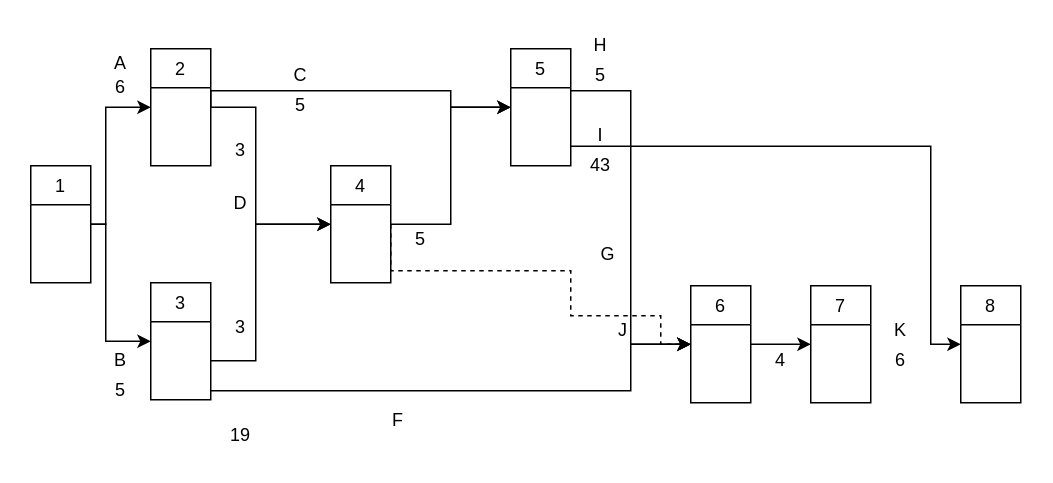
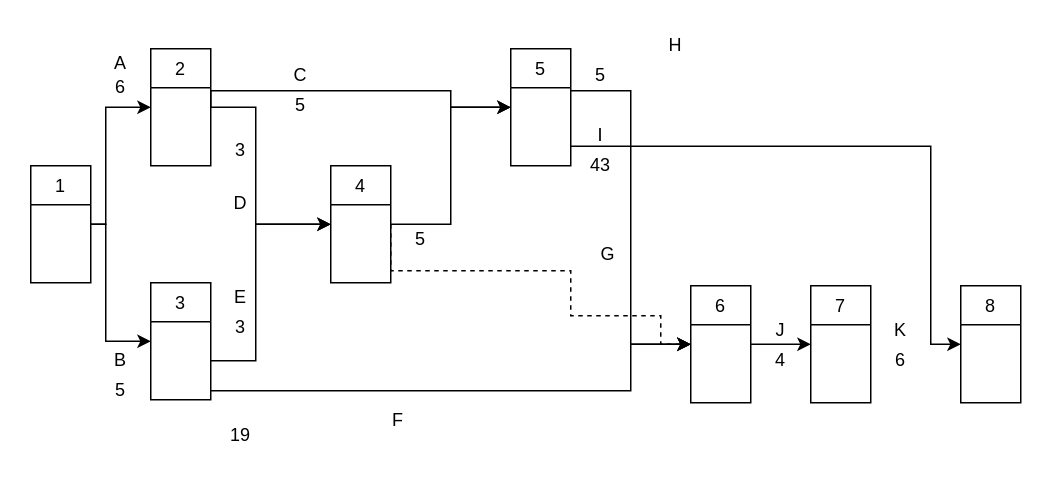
  <mxCell id="0" />
  <mxCell id="1" parent="0" />
  <mxCell id="2" style="edgeStyle=orthogonalEdgeStyle;rounded=0;orthogonalLoop=1;jettySize=auto;html=1;entryX=0;entryY=0.5;entryDx=0;entryDy=0;" parent="1" source="3" target="27" edge="1"><mxGeometry relative="1" as="geometry"><Array as="points"><mxPoint x="70" y="149" /><mxPoint x="70" y="227" /></Array></mxGeometry></mxCell>
  <mxCell id="3" value="1" style="swimlane;fontStyle=0;childLayout=stackLayout;horizontal=1;startSize=26;fillColor=none;horizontalStack=0;resizeParent=1;resizeParentMax=0;resizeLast=0;collapsible=1;marginBottom=0;" parent="1" vertex="1"><mxGeometry x="20" y="110" width="40" height="78" as="geometry" /></mxCell>
  <mxCell id="4" value=" " style="text;strokeColor=none;fillColor=none;align=left;verticalAlign=top;spacingLeft=4;spacingRight=4;overflow=hidden;rotatable=0;points=[[0,0.5],[1,0.5]];portConstraint=eastwest;" parent="3" vertex="1"><mxGeometry y="26" width="40" height="26" as="geometry" /></mxCell>
  <mxCell id="5" value=" " style="text;strokeColor=none;fillColor=none;align=left;verticalAlign=top;spacingLeft=4;spacingRight=4;overflow=hidden;rotatable=0;points=[[0,0.5],[1,0.5]];portConstraint=eastwest;" parent="3" vertex="1"><mxGeometry y="52" width="40" height="26" as="geometry" /></mxCell>
  <mxCell id="6" style="edgeStyle=orthogonalEdgeStyle;rounded=0;orthogonalLoop=1;jettySize=auto;html=1;entryX=0;entryY=0.5;entryDx=0;entryDy=0;" parent="1" source="4" target="24" edge="1"><mxGeometry relative="1" as="geometry"><Array as="points"><mxPoint x="70" y="149" /><mxPoint x="70" y="71" /></Array></mxGeometry></mxCell>
  <mxCell id="7" style="edgeStyle=orthogonalEdgeStyle;rounded=0;orthogonalLoop=1;jettySize=auto;html=1;entryX=0;entryY=0.5;entryDx=0;entryDy=0;" parent="1" source="23" target="31" edge="1"><mxGeometry relative="1" as="geometry"><Array as="points"><mxPoint x="170" y="71" /><mxPoint x="170" y="149" /></Array></mxGeometry></mxCell>
  <mxCell id="8" style="edgeStyle=orthogonalEdgeStyle;rounded=0;orthogonalLoop=1;jettySize=auto;html=1;entryX=0;entryY=0.5;entryDx=0;entryDy=0;" parent="1" source="26" target="31" edge="1"><mxGeometry relative="1" as="geometry"><Array as="points"><mxPoint x="170" y="240" /><mxPoint x="170" y="149" /></Array></mxGeometry></mxCell>
  <mxCell id="9" style="edgeStyle=orthogonalEdgeStyle;rounded=0;orthogonalLoop=1;jettySize=auto;html=1;entryX=0;entryY=0.5;entryDx=0;entryDy=0;" parent="1" source="26" target="37" edge="1"><mxGeometry relative="1" as="geometry"><Array as="points"><mxPoint x="420" y="260" /><mxPoint x="420" y="229" /></Array></mxGeometry></mxCell>
  <mxCell id="10" value="B" style="text;html=1;strokeColor=none;fillColor=none;align=center;verticalAlign=middle;whiteSpace=wrap;rounded=0;" parent="1" vertex="1"><mxGeometry x="60" y="230" width="40" height="20" as="geometry" /></mxCell>
  <mxCell id="11" value="А" style="text;html=1;strokeColor=none;fillColor=none;align=center;verticalAlign=middle;whiteSpace=wrap;rounded=0;" parent="1" vertex="1"><mxGeometry x="60" y="32" width="40" height="20" as="geometry" /></mxCell>
  <mxCell id="12" value="D" style="text;html=1;strokeColor=none;fillColor=none;align=center;verticalAlign=middle;whiteSpace=wrap;rounded=0;" parent="1" vertex="1"><mxGeometry x="140" y="125" width="40" height="20" as="geometry" /></mxCell>
+ <mxCell id="13" value="E" style="text;html=1;strokeColor=none;fillColor=none;align=center;verticalAlign=middle;whiteSpace=wrap;rounded=0;" parent="1" vertex="1"><mxGeometry x="140" y="188" width="40" height="20" as="geometry" /></mxCell>
  <mxCell id="14" value="С" style="text;html=1;strokeColor=none;fillColor=none;align=center;verticalAlign=middle;whiteSpace=wrap;rounded=0;" parent="1" vertex="1"><mxGeometry x="180" y="40" width="40" height="20" as="geometry" /></mxCell>
  <mxCell id="15" value="G" style="text;html=1;strokeColor=none;fillColor=none;align=center;verticalAlign=middle;whiteSpace=wrap;rounded=0;" parent="1" vertex="1"><mxGeometry x="385" y="159" width="40" height="20" as="geometry" /></mxCell>
  <mxCell id="16" style="edgeStyle=orthogonalEdgeStyle;rounded=0;orthogonalLoop=1;jettySize=auto;html=1;entryX=0;entryY=0.5;entryDx=0;entryDy=0;" parent="1" source="51" target="37" edge="1"><mxGeometry relative="1" as="geometry"><Array as="points"><mxPoint x="420" y="60" /><mxPoint x="420" y="229" /></Array></mxGeometry></mxCell>
- <mxCell id="17" value="H" style="text;html=1;strokeColor=none;fillColor=none;align=center;verticalAlign=middle;whiteSpace=wrap;rounded=0;" parent="1" vertex="1"><mxGeometry x="380" y="20" width="40" height="20" as="geometry" /></mxCell>
+ <mxCell id="17" value="H" style="text;html=1;strokeColor=none;fillColor=none;align=center;verticalAlign=middle;whiteSpace=wrap;rounded=0;" parent="1" vertex="1"><mxGeometry x="430" y="20" width="40" height="20" as="geometry" /></mxCell>
  <mxCell id="18" value="I" style="text;html=1;strokeColor=none;fillColor=none;align=center;verticalAlign=middle;whiteSpace=wrap;rounded=0;" parent="1" vertex="1"><mxGeometry x="380" y="80" width="40" height="20" as="geometry" /></mxCell>
  <mxCell id="19" value="F" style="text;html=1;strokeColor=none;fillColor=none;align=center;verticalAlign=middle;whiteSpace=wrap;rounded=0;" parent="1" vertex="1"><mxGeometry x="245" y="270" width="40" height="20" as="geometry" /></mxCell>
  <mxCell id="20" value="" style="edgeStyle=orthogonalEdgeStyle;rounded=0;orthogonalLoop=1;jettySize=auto;html=1;" parent="1" source="37" target="34" edge="1"><mxGeometry relative="1" as="geometry" /></mxCell>
- <mxCell id="21" value="J" style="text;html=1;strokeColor=none;fillColor=none;align=center;verticalAlign=middle;whiteSpace=wrap;rounded=0;" parent="1" vertex="1"><mxGeometry x="395" y="210" width="40" height="20" as="geometry" /></mxCell>
+ <mxCell id="21" value="J" style="text;html=1;strokeColor=none;fillColor=none;align=center;verticalAlign=middle;whiteSpace=wrap;rounded=0;" parent="1" vertex="1"><mxGeometry x="500" y="210" width="40" height="20" as="geometry" /></mxCell>
  <mxCell id="22" value="K" style="text;html=1;strokeColor=none;fillColor=none;align=center;verticalAlign=middle;whiteSpace=wrap;rounded=0;" parent="1" vertex="1"><mxGeometry x="580" y="210" width="40" height="20" as="geometry" /></mxCell>
  <mxCell id="23" value="2" style="swimlane;fontStyle=0;childLayout=stackLayout;horizontal=1;startSize=26;fillColor=none;horizontalStack=0;resizeParent=1;resizeParentMax=0;resizeLast=0;collapsible=1;marginBottom=0;" parent="1" vertex="1"><mxGeometry x="100" y="32" width="40" height="78" as="geometry" /></mxCell>
  <mxCell id="24" value=" " style="text;strokeColor=none;fillColor=none;align=left;verticalAlign=top;spacingLeft=4;spacingRight=4;overflow=hidden;rotatable=0;points=[[0,0.5],[1,0.5]];portConstraint=eastwest;" parent="23" vertex="1"><mxGeometry y="26" width="40" height="26" as="geometry" /></mxCell>
  <mxCell id="25" value=" " style="text;strokeColor=none;fillColor=none;align=left;verticalAlign=top;spacingLeft=4;spacingRight=4;overflow=hidden;rotatable=0;points=[[0,0.5],[1,0.5]];portConstraint=eastwest;" parent="23" vertex="1"><mxGeometry y="52" width="40" height="26" as="geometry" /></mxCell>
  <mxCell id="26" value="3" style="swimlane;fontStyle=0;childLayout=stackLayout;horizontal=1;startSize=26;fillColor=none;horizontalStack=0;resizeParent=1;resizeParentMax=0;resizeLast=0;collapsible=1;marginBottom=0;" parent="1" vertex="1"><mxGeometry x="100" y="188" width="40" height="78" as="geometry" /></mxCell>
  <mxCell id="27" value=" " style="text;strokeColor=none;fillColor=none;align=left;verticalAlign=top;spacingLeft=4;spacingRight=4;overflow=hidden;rotatable=0;points=[[0,0.5],[1,0.5]];portConstraint=eastwest;" parent="26" vertex="1"><mxGeometry y="26" width="40" height="26" as="geometry" /></mxCell>
  <mxCell id="28" value=" " style="text;strokeColor=none;fillColor=none;align=left;verticalAlign=top;spacingLeft=4;spacingRight=4;overflow=hidden;rotatable=0;points=[[0,0.5],[1,0.5]];portConstraint=eastwest;" parent="26" vertex="1"><mxGeometry y="52" width="40" height="26" as="geometry" /></mxCell>
  <mxCell id="29" style="edgeStyle=orthogonalEdgeStyle;rounded=0;orthogonalLoop=1;jettySize=auto;html=1;entryX=0;entryY=0.5;entryDx=0;entryDy=0;" edge="1" parent="1" source="30" target="52"><mxGeometry relative="1" as="geometry"><Array as="points"><mxPoint x="300" y="149" /><mxPoint x="300" y="71" /></Array></mxGeometry></mxCell>
  <mxCell id="30" value="4" style="swimlane;fontStyle=0;childLayout=stackLayout;horizontal=1;startSize=26;fillColor=none;horizontalStack=0;resizeParent=1;resizeParentMax=0;resizeLast=0;collapsible=1;marginBottom=0;" parent="1" vertex="1"><mxGeometry x="220" y="110" width="40" height="78" as="geometry" /></mxCell>
  <mxCell id="31" value=" " style="text;strokeColor=none;fillColor=none;align=left;verticalAlign=top;spacingLeft=4;spacingRight=4;overflow=hidden;rotatable=0;points=[[0,0.5],[1,0.5]];portConstraint=eastwest;" parent="30" vertex="1"><mxGeometry y="26" width="40" height="26" as="geometry" /></mxCell>
  <mxCell id="32" value=" " style="text;strokeColor=none;fillColor=none;align=left;verticalAlign=top;spacingLeft=4;spacingRight=4;overflow=hidden;rotatable=0;points=[[0,0.5],[1,0.5]];portConstraint=eastwest;" parent="30" vertex="1"><mxGeometry y="52" width="40" height="26" as="geometry" /></mxCell>
  <mxCell id="33" value="7" style="swimlane;fontStyle=0;childLayout=stackLayout;horizontal=1;startSize=26;fillColor=none;horizontalStack=0;resizeParent=1;resizeParentMax=0;resizeLast=0;collapsible=1;marginBottom=0;" parent="1" vertex="1"><mxGeometry x="540" y="190" width="40" height="78" as="geometry" /></mxCell>
  <mxCell id="34" value=" " style="text;strokeColor=none;fillColor=none;align=left;verticalAlign=top;spacingLeft=4;spacingRight=4;overflow=hidden;rotatable=0;points=[[0,0.5],[1,0.5]];portConstraint=eastwest;" parent="33" vertex="1"><mxGeometry y="26" width="40" height="26" as="geometry" /></mxCell>
  <mxCell id="35" value=" " style="text;strokeColor=none;fillColor=none;align=left;verticalAlign=top;spacingLeft=4;spacingRight=4;overflow=hidden;rotatable=0;points=[[0,0.5],[1,0.5]];portConstraint=eastwest;" parent="33" vertex="1"><mxGeometry y="52" width="40" height="26" as="geometry" /></mxCell>
  <mxCell id="36" value="6" style="swimlane;fontStyle=0;childLayout=stackLayout;horizontal=1;startSize=26;fillColor=none;horizontalStack=0;resizeParent=1;resizeParentMax=0;resizeLast=0;collapsible=1;marginBottom=0;" parent="1" vertex="1"><mxGeometry x="460" y="190" width="40" height="78" as="geometry" /></mxCell>
  <mxCell id="37" value=" " style="text;strokeColor=none;fillColor=none;align=left;verticalAlign=top;spacingLeft=4;spacingRight=4;overflow=hidden;rotatable=0;points=[[0,0.5],[1,0.5]];portConstraint=eastwest;" parent="36" vertex="1"><mxGeometry y="26" width="40" height="26" as="geometry" /></mxCell>
  <mxCell id="38" value=" " style="text;strokeColor=none;fillColor=none;align=left;verticalAlign=top;spacingLeft=4;spacingRight=4;overflow=hidden;rotatable=0;points=[[0,0.5],[1,0.5]];portConstraint=eastwest;" parent="36" vertex="1"><mxGeometry y="52" width="40" height="26" as="geometry" /></mxCell>
  <mxCell id="39" value="6" style="text;html=1;strokeColor=none;fillColor=none;align=center;verticalAlign=middle;whiteSpace=wrap;rounded=0;" parent="1" vertex="1"><mxGeometry x="580" y="230" width="40" height="20" as="geometry" /></mxCell>
  <mxCell id="40" value="4" style="text;html=1;strokeColor=none;fillColor=none;align=center;verticalAlign=middle;whiteSpace=wrap;rounded=0;" parent="1" vertex="1"><mxGeometry x="500" y="230" width="40" height="20" as="geometry" /></mxCell>
  <mxCell id="41" value="19" style="text;html=1;strokeColor=none;fillColor=none;align=center;verticalAlign=middle;whiteSpace=wrap;rounded=0;" parent="1" vertex="1"><mxGeometry x="140" y="280" width="40" height="20" as="geometry" /></mxCell>
  <mxCell id="42" value="5" style="text;html=1;strokeColor=none;fillColor=none;align=center;verticalAlign=middle;whiteSpace=wrap;rounded=0;" parent="1" vertex="1"><mxGeometry x="60" y="250" width="40" height="20" as="geometry" /></mxCell>
  <mxCell id="43" value="6" style="text;html=1;strokeColor=none;fillColor=none;align=center;verticalAlign=middle;whiteSpace=wrap;rounded=0;" parent="1" vertex="1"><mxGeometry x="60" y="48" width="40" height="20" as="geometry" /></mxCell>
  <mxCell id="44" value="5" style="text;html=1;strokeColor=none;fillColor=none;align=center;verticalAlign=middle;whiteSpace=wrap;rounded=0;" parent="1" vertex="1"><mxGeometry x="180" y="60" width="40" height="20" as="geometry" /></mxCell>
  <mxCell id="45" value="3" style="text;html=1;strokeColor=none;fillColor=none;align=center;verticalAlign=middle;whiteSpace=wrap;rounded=0;" parent="1" vertex="1"><mxGeometry x="140" y="90" width="40" height="20" as="geometry" /></mxCell>
  <mxCell id="46" value="3" style="text;html=1;strokeColor=none;fillColor=none;align=center;verticalAlign=middle;whiteSpace=wrap;rounded=0;" parent="1" vertex="1"><mxGeometry x="140" y="208" width="40" height="20" as="geometry" /></mxCell>
  <mxCell id="47" style="edgeStyle=orthogonalEdgeStyle;rounded=0;orthogonalLoop=1;jettySize=auto;html=1;exitX=0;exitY=0;exitDx=0;exitDy=0;entryX=0;entryY=0.5;entryDx=0;entryDy=0;dashed=1;" edge="1" parent="1" source="48" target="37"><mxGeometry relative="1" as="geometry"><Array as="points"><mxPoint x="260" y="180" /><mxPoint x="380" y="180" /><mxPoint x="380" y="210" /><mxPoint x="440" y="210" /><mxPoint x="440" y="229" /></Array></mxGeometry></mxCell>
  <mxCell id="48" value="5" style="text;html=1;strokeColor=none;fillColor=none;align=center;verticalAlign=middle;whiteSpace=wrap;rounded=0;" parent="1" vertex="1"><mxGeometry x="260" y="149" width="40" height="20" as="geometry" /></mxCell>
  <mxCell id="49" value="5" style="text;html=1;strokeColor=none;fillColor=none;align=center;verticalAlign=middle;whiteSpace=wrap;rounded=0;" parent="1" vertex="1"><mxGeometry x="380" y="40" width="40" height="20" as="geometry" /></mxCell>
  <mxCell id="50" value="43" style="text;html=1;strokeColor=none;fillColor=none;align=center;verticalAlign=middle;whiteSpace=wrap;rounded=0;" parent="1" vertex="1"><mxGeometry x="380" y="100" width="40" height="20" as="geometry" /></mxCell>
  <mxCell id="51" value="5" style="swimlane;fontStyle=0;childLayout=stackLayout;horizontal=1;startSize=26;fillColor=none;horizontalStack=0;resizeParent=1;resizeParentMax=0;resizeLast=0;collapsible=1;marginBottom=0;" parent="1" vertex="1"><mxGeometry x="340" y="32" width="40" height="78" as="geometry" /></mxCell>
  <mxCell id="52" value=" " style="text;strokeColor=none;fillColor=none;align=left;verticalAlign=top;spacingLeft=4;spacingRight=4;overflow=hidden;rotatable=0;points=[[0,0.5],[1,0.5]];portConstraint=eastwest;" parent="51" vertex="1"><mxGeometry y="26" width="40" height="26" as="geometry" /></mxCell>
  <mxCell id="53" value=" " style="text;strokeColor=none;fillColor=none;align=left;verticalAlign=top;spacingLeft=4;spacingRight=4;overflow=hidden;rotatable=0;points=[[0,0.5],[1,0.5]];portConstraint=eastwest;" parent="51" vertex="1"><mxGeometry y="52" width="40" height="26" as="geometry" /></mxCell>
  <mxCell id="54" style="edgeStyle=orthogonalEdgeStyle;rounded=0;orthogonalLoop=1;jettySize=auto;html=1;exitX=1;exitY=0.5;exitDx=0;exitDy=0;entryX=0;entryY=0.5;entryDx=0;entryDy=0;" edge="1" parent="1" source="24" target="52"><mxGeometry relative="1" as="geometry"><Array as="points"><mxPoint x="140" y="60" /><mxPoint x="300" y="60" /><mxPoint x="300" y="71" /></Array></mxGeometry></mxCell>
  <mxCell id="55" style="edgeStyle=orthogonalEdgeStyle;rounded=0;orthogonalLoop=1;jettySize=auto;html=1;exitX=1;exitY=0.5;exitDx=0;exitDy=0;entryX=0;entryY=0.5;entryDx=0;entryDy=0;" edge="1" parent="1" source="53" target="57"><mxGeometry relative="1" as="geometry"><Array as="points"><mxPoint x="620" y="97" /><mxPoint x="620" y="229" /></Array></mxGeometry></mxCell>
  <mxCell id="56" value="8" style="swimlane;fontStyle=0;childLayout=stackLayout;horizontal=1;startSize=26;fillColor=none;horizontalStack=0;resizeParent=1;resizeParentMax=0;resizeLast=0;collapsible=1;marginBottom=0;" parent="1" vertex="1"><mxGeometry x="640" y="190" width="40" height="78" as="geometry" /></mxCell>
  <mxCell id="57" value=" " style="text;strokeColor=none;fillColor=none;align=left;verticalAlign=top;spacingLeft=4;spacingRight=4;overflow=hidden;rotatable=0;points=[[0,0.5],[1,0.5]];portConstraint=eastwest;" parent="56" vertex="1"><mxGeometry y="26" width="40" height="26" as="geometry" /></mxCell>
  <mxCell id="58" value=" " style="text;strokeColor=none;fillColor=none;align=left;verticalAlign=top;spacingLeft=4;spacingRight=4;overflow=hidden;rotatable=0;points=[[0,0.5],[1,0.5]];portConstraint=eastwest;" parent="56" vertex="1"><mxGeometry y="52" width="40" height="26" as="geometry" /></mxCell>
